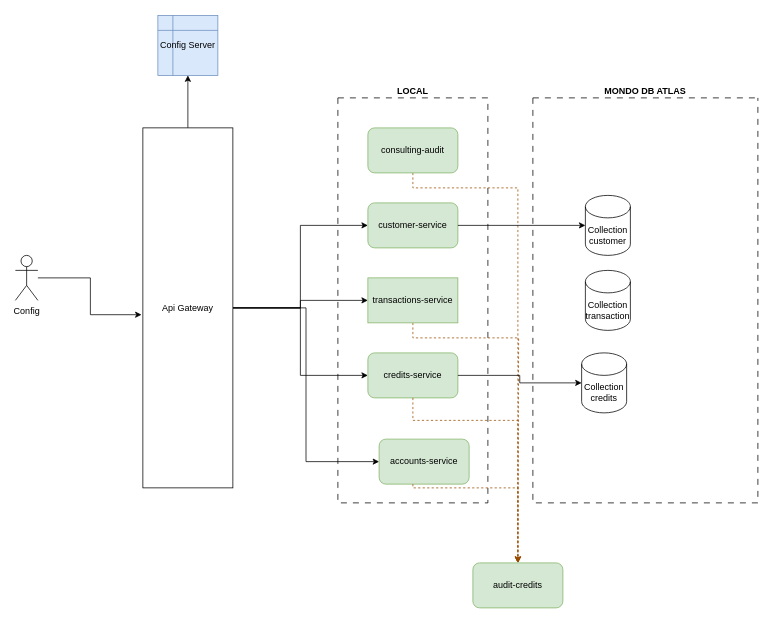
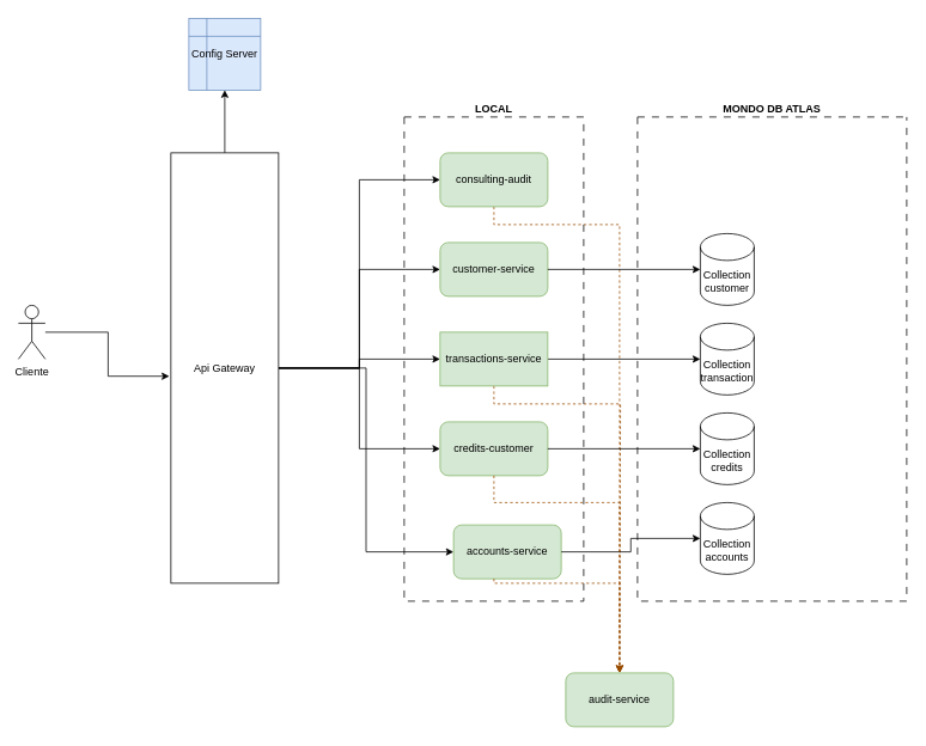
  <mxCell id="0" />
  <mxCell id="1" parent="0" />
+ <mxCell id="2" style="edgeStyle=orthogonalEdgeStyle;rounded=0;orthogonalLoop=1;jettySize=auto;html=1;" edge="1" parent="1" source="4" target="24"><mxGeometry relative="1" as="geometry" /></mxCell>
  <mxCell id="3" style="edgeStyle=orthogonalEdgeStyle;rounded=0;orthogonalLoop=1;jettySize=auto;html=1;dashed=1;strokeColor=#994C00;" edge="1" parent="1" source="4"><mxGeometry relative="1" as="geometry"><mxPoint x="690" y="750" as="targetPoint" /><Array as="points"><mxPoint x="550" y="450" /><mxPoint x="691" y="450" /><mxPoint x="691" y="750" /></Array></mxGeometry></mxCell>
  <mxCell id="4" value="transactions-service" style="whiteSpace=wrap;html=1;fillColor=#d5e8d4;strokeColor=#82b366;rounded=0;" vertex="1" parent="1"><mxGeometry x="490" y="370" width="120" height="60" as="geometry" /></mxCell>
  <mxCell id="5" value="customer-service" style="rounded=1;whiteSpace=wrap;html=1;fillColor=#d5e8d4;strokeColor=#82b366;" vertex="1" parent="1"><mxGeometry x="490" y="270" width="120" height="60" as="geometry" /></mxCell>
  <mxCell id="6" style="edgeStyle=orthogonalEdgeStyle;rounded=0;orthogonalLoop=1;jettySize=auto;html=1;exitX=0.5;exitY=1;exitDx=0;exitDy=0;" edge="1" parent="1" source="4" target="4"><mxGeometry relative="1" as="geometry" /></mxCell>
  <mxCell id="7" style="edgeStyle=orthogonalEdgeStyle;rounded=0;orthogonalLoop=1;jettySize=auto;html=1;entryX=0.5;entryY=0;entryDx=0;entryDy=0;dashed=1;strokeColor=#994C00;" edge="1" parent="1" source="8" target="30"><mxGeometry relative="1" as="geometry"><Array as="points"><mxPoint x="550" y="250" /><mxPoint x="690" y="250" /></Array></mxGeometry></mxCell>
  <mxCell id="8" value="consulting-audit" style="rounded=1;whiteSpace=wrap;html=1;fillColor=#d5e8d4;strokeColor=#82b366;" vertex="1" parent="1"><mxGeometry x="490" y="170" width="120" height="60" as="geometry" /></mxCell>
+ <mxCell id="9" style="edgeStyle=orthogonalEdgeStyle;rounded=0;orthogonalLoop=1;jettySize=auto;html=1;entryX=0;entryY=0.5;entryDx=0;entryDy=0;" edge="1" parent="1" source="15" target="8"><mxGeometry relative="1" as="geometry" /></mxCell>
  <mxCell id="10" style="edgeStyle=orthogonalEdgeStyle;rounded=0;orthogonalLoop=1;jettySize=auto;html=1;entryX=0;entryY=0.5;entryDx=0;entryDy=0;" edge="1" parent="1" source="15" target="5"><mxGeometry relative="1" as="geometry" /></mxCell>
  <mxCell id="11" style="edgeStyle=orthogonalEdgeStyle;rounded=0;orthogonalLoop=1;jettySize=auto;html=1;entryX=0.5;entryY=1;entryDx=0;entryDy=0;" edge="1" parent="1" source="15" target="17"><mxGeometry relative="1" as="geometry" /></mxCell>
  <mxCell id="12" style="edgeStyle=orthogonalEdgeStyle;rounded=0;orthogonalLoop=1;jettySize=auto;html=1;entryX=0;entryY=0.5;entryDx=0;entryDy=0;" edge="1" parent="1" source="15" target="4"><mxGeometry relative="1" as="geometry" /></mxCell>
  <mxCell id="13" style="edgeStyle=orthogonalEdgeStyle;rounded=0;orthogonalLoop=1;jettySize=auto;html=1;entryX=0;entryY=0.5;entryDx=0;entryDy=0;" edge="1" parent="1" source="15" target="21"><mxGeometry relative="1" as="geometry" /></mxCell>
  <mxCell id="14" style="edgeStyle=orthogonalEdgeStyle;rounded=0;orthogonalLoop=1;jettySize=auto;html=1;entryX=0;entryY=0.5;entryDx=0;entryDy=0;" edge="1" parent="1" source="15" target="20"><mxGeometry relative="1" as="geometry" /></mxCell>
  <mxCell id="15" value="Api Gateway" style="whiteSpace=wrap;html=1;rounded=0;" vertex="1" parent="1"><mxGeometry x="190" y="170" width="120" height="480" as="geometry" /></mxCell>
- <mxCell id="16" value="Config" style="shape=umlActor;verticalLabelPosition=bottom;verticalAlign=top;html=1;outlineConnect=0;" vertex="1" parent="1"><mxGeometry x="20" y="340" width="30" height="60" as="geometry" /></mxCell>
+ <mxCell id="16" value="Cliente" style="shape=umlActor;verticalLabelPosition=bottom;verticalAlign=top;html=1;outlineConnect=0;" vertex="1" parent="1"><mxGeometry x="20" y="340" width="30" height="60" as="geometry" /></mxCell>
  <mxCell id="17" value="Config Server" style="shape=internalStorage;whiteSpace=wrap;html=1;backgroundOutline=1;fillColor=#dae8fc;strokeColor=#6c8ebf;" vertex="1" parent="1"><mxGeometry x="210" y="20" width="80" height="80" as="geometry" /></mxCell>
  <mxCell id="18" style="edgeStyle=orthogonalEdgeStyle;rounded=0;orthogonalLoop=1;jettySize=auto;html=1;entryX=-0.015;entryY=0.519;entryDx=0;entryDy=0;entryPerimeter=0;" edge="1" parent="1" source="16" target="15"><mxGeometry relative="1" as="geometry" /></mxCell>
  <mxCell id="19" value="LOCAL" style="swimlane;startSize=0;dashed=1;dashPattern=8 8;labelPosition=center;verticalLabelPosition=top;align=center;verticalAlign=bottom;" vertex="1" parent="1"><mxGeometry x="450" y="130" width="200" height="540" as="geometry" /></mxCell>
  <mxCell id="20" value="accounts-service" style="rounded=1;whiteSpace=wrap;html=1;fillColor=#d5e8d4;strokeColor=#82b366;" vertex="1" parent="19"><mxGeometry x="55" y="455" width="120" height="60" as="geometry" /></mxCell>
- <mxCell id="21" value="credits-service" style="rounded=1;whiteSpace=wrap;html=1;fillColor=#d5e8d4;strokeColor=#82b366;" vertex="1" parent="19"><mxGeometry x="40" y="340" width="120" height="60" as="geometry" /></mxCell>
+ <mxCell id="21" value="credits-customer" style="rounded=1;whiteSpace=wrap;html=1;fillColor=#d5e8d4;strokeColor=#82b366;" vertex="1" parent="19"><mxGeometry x="40" y="340" width="120" height="60" as="geometry" /></mxCell>
  <mxCell id="22" value="MONDO DB ATLAS" style="swimlane;startSize=0;dashed=1;dashPattern=8 8;labelPosition=center;verticalLabelPosition=top;align=center;verticalAlign=bottom;" vertex="1" parent="1"><mxGeometry x="710" y="130" width="300" height="540" as="geometry" /></mxCell>
  <mxCell id="23" value="Collection&lt;br&gt;customer" style="shape=cylinder3;whiteSpace=wrap;html=1;boundedLbl=1;backgroundOutline=1;size=15;" vertex="1" parent="22"><mxGeometry x="70" y="130" width="60" height="80" as="geometry" /></mxCell>
  <mxCell id="24" value="Collection&lt;br&gt;transaction" style="shape=cylinder3;whiteSpace=wrap;html=1;boundedLbl=1;backgroundOutline=1;size=15;" vertex="1" parent="22"><mxGeometry x="70" y="230" width="60" height="80" as="geometry" /></mxCell>
- <mxCell id="25" value="Collection&lt;br&gt;credits" style="shape=cylinder3;whiteSpace=wrap;html=1;boundedLbl=1;backgroundOutline=1;size=15;" vertex="1" parent="22"><mxGeometry x="65" y="340" width="60" height="80" as="geometry" /></mxCell>
+ <mxCell id="25" value="Collection&lt;br&gt;credits" style="shape=cylinder3;whiteSpace=wrap;html=1;boundedLbl=1;backgroundOutline=1;size=15;" vertex="1" parent="22"><mxGeometry x="70" y="330" width="60" height="80" as="geometry" /></mxCell>
+ <mxCell id="26" value="Collection&lt;br&gt;accounts" style="shape=cylinder3;whiteSpace=wrap;html=1;boundedLbl=1;backgroundOutline=1;size=15;" vertex="1" parent="22"><mxGeometry x="70" y="430" width="60" height="80" as="geometry" /></mxCell>
  <mxCell id="27" style="edgeStyle=orthogonalEdgeStyle;rounded=0;orthogonalLoop=1;jettySize=auto;html=1;entryX=0;entryY=0.5;entryDx=0;entryDy=0;entryPerimeter=0;" edge="1" parent="1" source="5" target="23"><mxGeometry relative="1" as="geometry" /></mxCell>
  <mxCell id="28" style="edgeStyle=orthogonalEdgeStyle;rounded=0;orthogonalLoop=1;jettySize=auto;html=1;entryX=0;entryY=0.5;entryDx=0;entryDy=0;entryPerimeter=0;" edge="1" parent="1" source="21" target="25"><mxGeometry relative="1" as="geometry" /></mxCell>
- <mxCell id="30" value="audit-credits" style="rounded=1;whiteSpace=wrap;html=1;fillColor=#d5e8d4;strokeColor=#82b366;" vertex="1" parent="1"><mxGeometry x="630" y="750" width="120" height="60" as="geometry" /></mxCell>
+ <mxCell id="29" style="edgeStyle=orthogonalEdgeStyle;rounded=0;orthogonalLoop=1;jettySize=auto;html=1;entryX=0;entryY=0.5;entryDx=0;entryDy=0;entryPerimeter=0;" edge="1" parent="1" source="20" target="26"><mxGeometry relative="1" as="geometry" /></mxCell>
+ <mxCell id="30" value="audit-service" style="rounded=1;whiteSpace=wrap;html=1;fillColor=#d5e8d4;strokeColor=#82b366;" vertex="1" parent="1"><mxGeometry x="630" y="750" width="120" height="60" as="geometry" /></mxCell>
  <mxCell id="31" style="edgeStyle=orthogonalEdgeStyle;rounded=0;orthogonalLoop=1;jettySize=auto;html=1;entryX=0.5;entryY=0;entryDx=0;entryDy=0;dashed=1;strokeColor=#994C00;" edge="1" parent="1" source="20" target="30"><mxGeometry relative="1" as="geometry"><Array as="points"><mxPoint x="550" y="650" /><mxPoint x="690" y="650" /></Array></mxGeometry></mxCell>
  <mxCell id="32" style="edgeStyle=orthogonalEdgeStyle;rounded=0;orthogonalLoop=1;jettySize=auto;html=1;entryX=0.5;entryY=0;entryDx=0;entryDy=0;dashed=1;strokeColor=#994C00;" edge="1" parent="1" source="21" target="30"><mxGeometry relative="1" as="geometry"><Array as="points"><mxPoint x="550" y="560" /><mxPoint x="690" y="560" /></Array></mxGeometry></mxCell>
